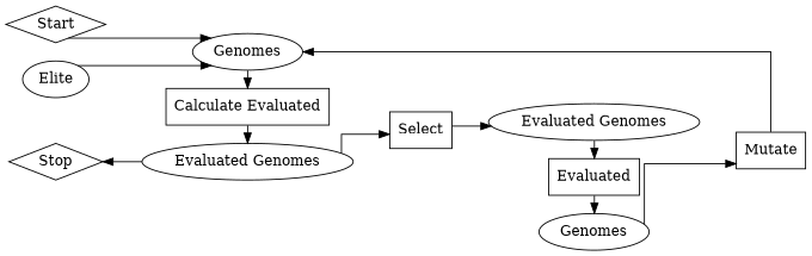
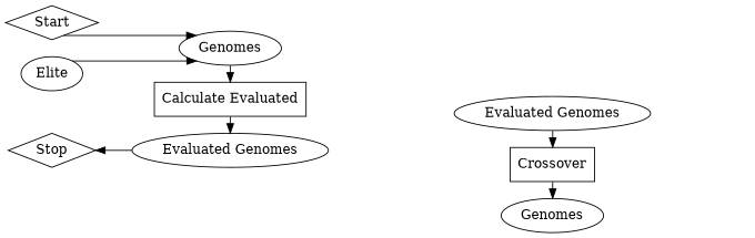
  digraph {
    rankdir=LR
    splines=ortho
    Start [shape=diamond]
    Stop [shape=diamond]
    n3 [label=Genomes]
    n4 [label="Calculate Evaluated" shape=rect]
    n5 [label="Evaluated Genomes"]
-   Crossover [shape=rect label=Evaluated]
+   Crossover [shape=rect]
    n7 [label=Genomes]
    n8 [label="Evaluated Genomes"]
-   Select [shape=rect]
-   Mutate [shape=rect]
    Elite
    subgraph sub_1 {
      rank=same
      Start
      Stop
    }
    subgraph sub_2 {
      rank=same
      n3
      n4
      n5
    }
    subgraph sub_3 {
      rank=same
      Crossover
      n7
      n8
    }
    Start -> n3
    n3 -> n4
    n4 -> n5
    n5 -> Stop
-   n5 -> Select
    Crossover -> n7
-   n7 -> Mutate
    n8 -> Crossover
-   Select -> n8
-   Mutate -> n3
    Elite -> n3
  }
